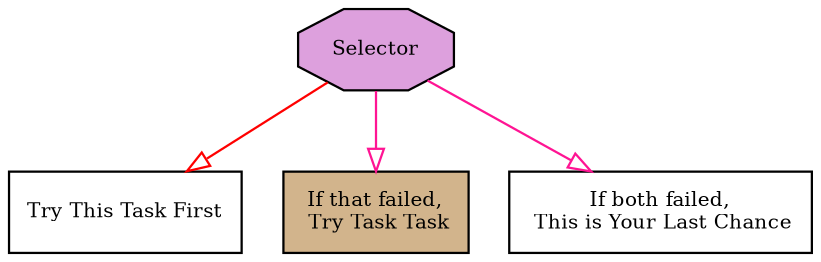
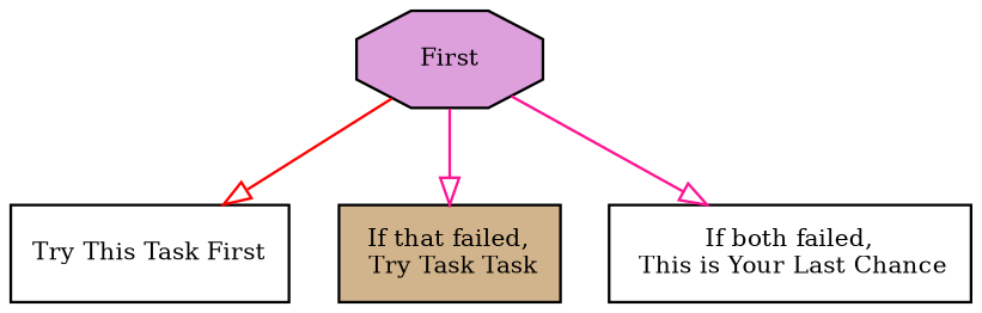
  digraph {
    fontname="times-roman"
    node [fillcolor=white fontcolor=black fontname="times-roman" fontsize=9 shape=rectangle style=filled]
    edge [arrowhead=onormal color=deeppink fontname="times-roman"]
-   n1 [fillcolor=plum label=Selector shape=octagon]
+   n1 [fillcolor=plum label=First shape=octagon]
    n2 [label="Try This Task First"]
    n3 [fillcolor=tan label="If that failed,\n Try Task Task"]
    n4 [label="If both failed,\n This is Your Last Chance"]
    n1 -> n2 [color=red]
    n1 -> n3
    n1 -> n4
  }
